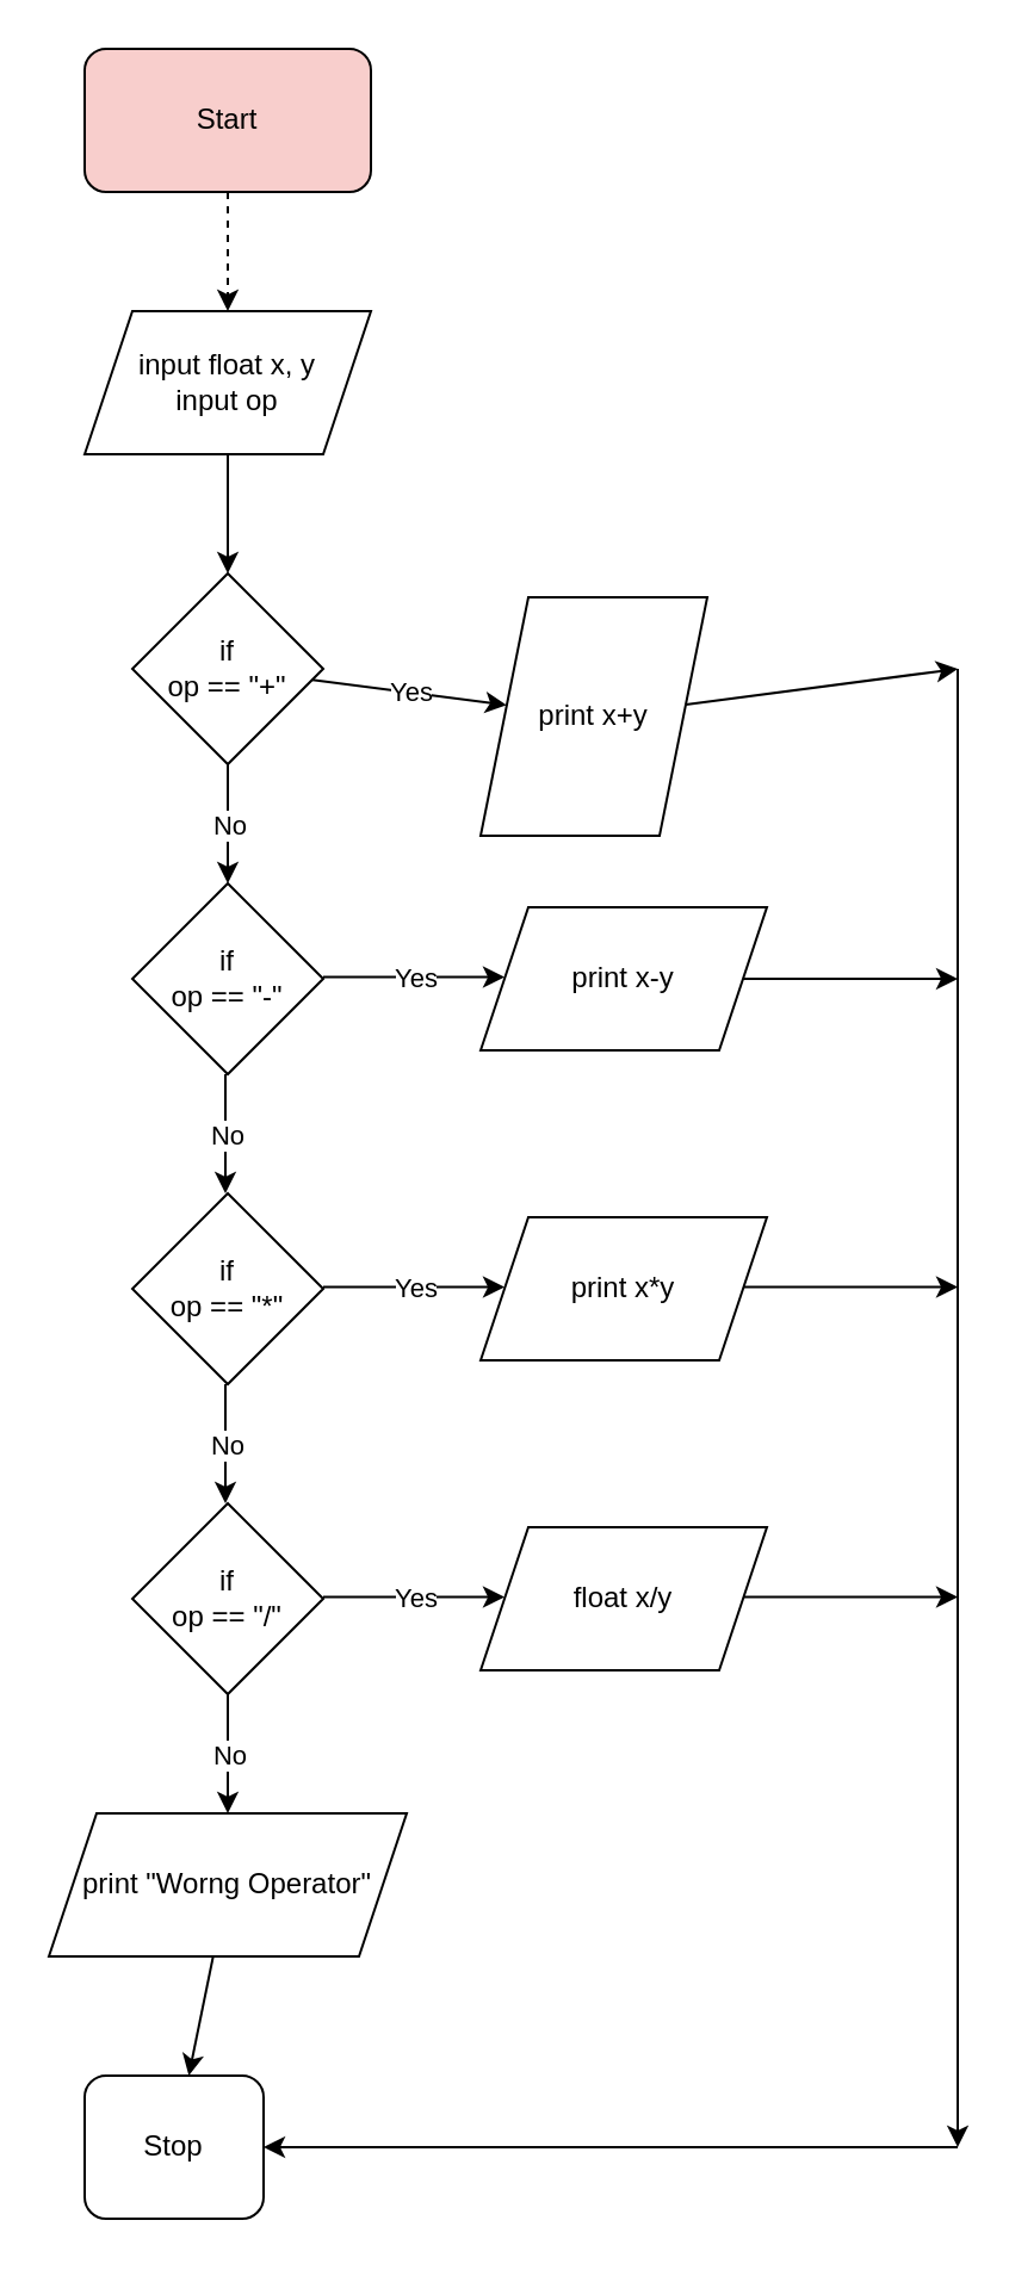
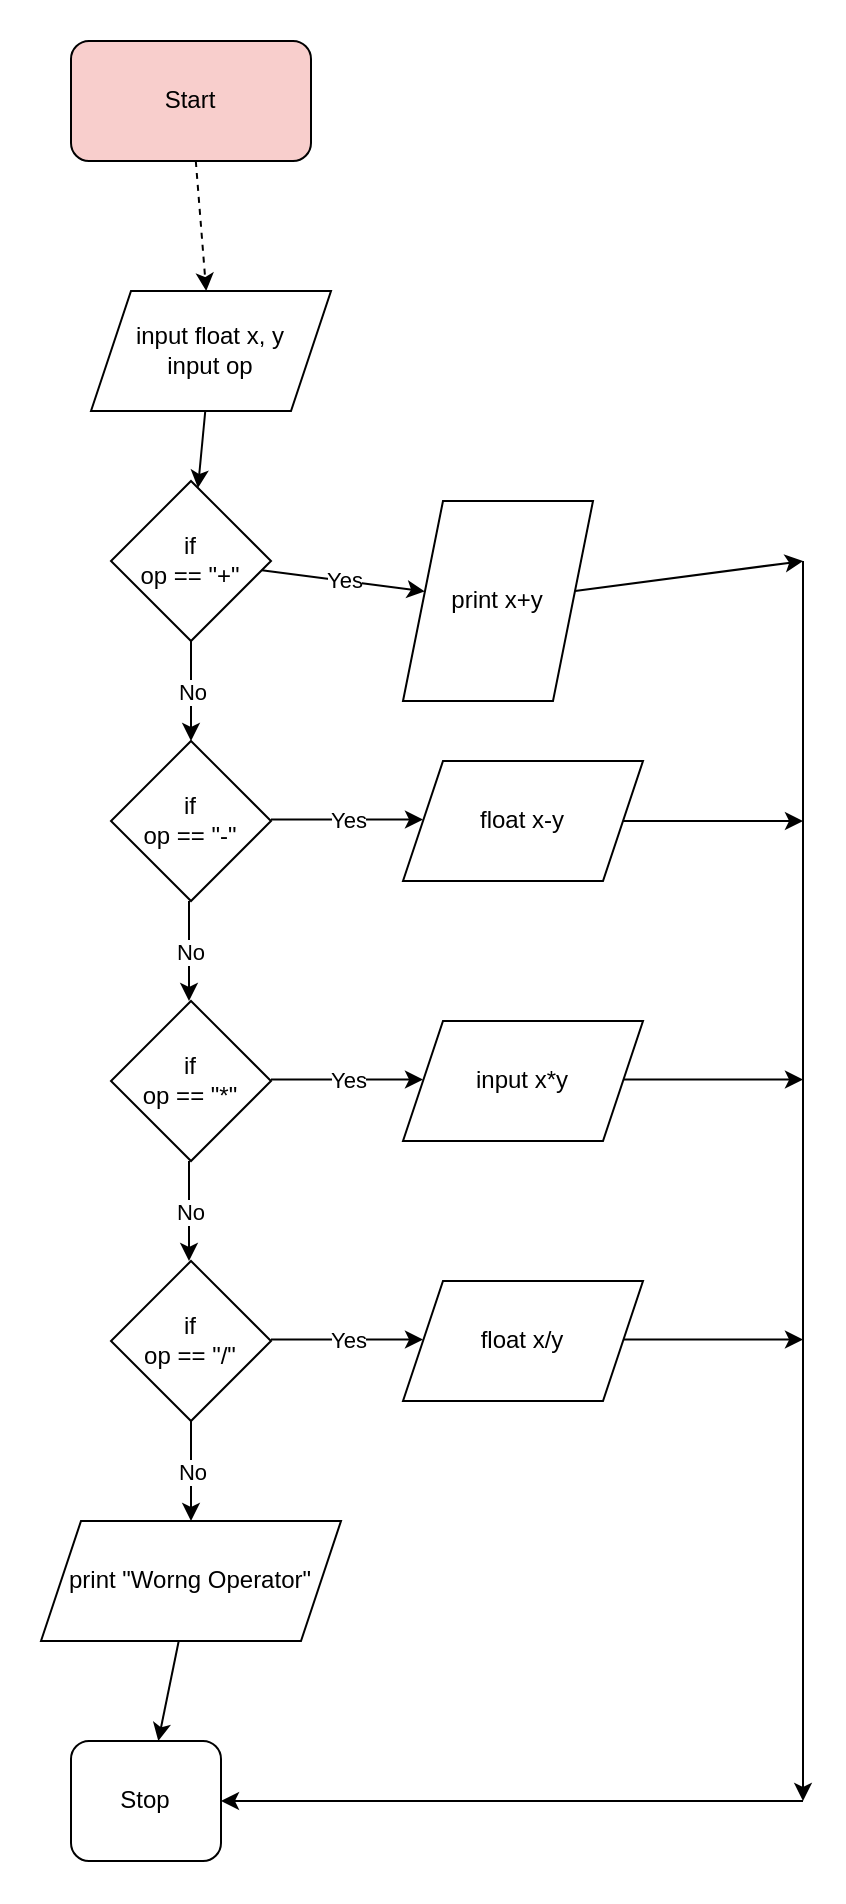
  <mxCell id="0" />
  <mxCell id="1" parent="0" />
  <mxCell id="2" value="Start" style="rounded=1;whiteSpace=wrap;html=1;fillColor=#f8cecc;" vertex="1" parent="1"><mxGeometry x="35" y="20" width="120" height="60" as="geometry" /></mxCell>
- <mxCell id="3" value="input float x, y&lt;br&gt;input op" style="shape=parallelogram;perimeter=parallelogramPerimeter;whiteSpace=wrap;html=1;fixedSize=1;" vertex="1" parent="1"><mxGeometry x="35" y="130" width="120" height="60" as="geometry" /></mxCell>
+ <mxCell id="3" value="input float x, y&lt;br&gt;input op" style="shape=parallelogram;perimeter=parallelogramPerimeter;whiteSpace=wrap;html=1;fixedSize=1;" vertex="1" parent="1"><mxGeometry x="45" y="145" width="120" height="60" as="geometry" /></mxCell>
  <mxCell id="4" value="if&lt;br&gt;op == &quot;+&quot;" style="rhombus;whiteSpace=wrap;html=1;" vertex="1" parent="1"><mxGeometry x="55" y="240" width="80" height="80" as="geometry" /></mxCell>
  <mxCell id="5" value="print x+y" style="shape=parallelogram;perimeter=parallelogramPerimeter;whiteSpace=wrap;html=1;fixedSize=1;" vertex="1" parent="1"><mxGeometry x="201" y="250" width="95" height="100" as="geometry" /></mxCell>
  <mxCell id="6" value="if&lt;br&gt;op == &quot;-&quot;" style="rhombus;whiteSpace=wrap;html=1;" vertex="1" parent="1"><mxGeometry x="55" y="370" width="80" height="80" as="geometry" /></mxCell>
- <mxCell id="7" value="print x-y" style="shape=parallelogram;perimeter=parallelogramPerimeter;whiteSpace=wrap;html=1;fixedSize=1;" vertex="1" parent="1"><mxGeometry x="201" y="380" width="120" height="60" as="geometry" /></mxCell>
+ <mxCell id="7" value="float x-y" style="shape=parallelogram;perimeter=parallelogramPerimeter;whiteSpace=wrap;html=1;fixedSize=1;" vertex="1" parent="1"><mxGeometry x="201" y="380" width="120" height="60" as="geometry" /></mxCell>
  <mxCell id="8" value="if&lt;br&gt;op == &quot;*&quot;" style="rhombus;whiteSpace=wrap;html=1;" vertex="1" parent="1"><mxGeometry x="55" y="500" width="80" height="80" as="geometry" /></mxCell>
- <mxCell id="9" value="print x*y" style="shape=parallelogram;perimeter=parallelogramPerimeter;whiteSpace=wrap;html=1;fixedSize=1;" vertex="1" parent="1"><mxGeometry x="201" y="510" width="120" height="60" as="geometry" /></mxCell>
+ <mxCell id="9" value="input x*y" style="shape=parallelogram;perimeter=parallelogramPerimeter;whiteSpace=wrap;html=1;fixedSize=1;" vertex="1" parent="1"><mxGeometry x="201" y="510" width="120" height="60" as="geometry" /></mxCell>
  <mxCell id="10" value="if&lt;br&gt;op == &quot;/&quot;" style="rhombus;whiteSpace=wrap;html=1;" vertex="1" parent="1"><mxGeometry x="55" y="630" width="80" height="80" as="geometry" /></mxCell>
  <mxCell id="11" value="float x/y" style="shape=parallelogram;perimeter=parallelogramPerimeter;whiteSpace=wrap;html=1;fixedSize=1;" vertex="1" parent="1"><mxGeometry x="201" y="640" width="120" height="60" as="geometry" /></mxCell>
  <mxCell id="12" value="print &quot;Worng Operator&quot;" style="shape=parallelogram;perimeter=parallelogramPerimeter;whiteSpace=wrap;html=1;fixedSize=1;" vertex="1" parent="1"><mxGeometry x="20" y="760" width="150" height="60" as="geometry" /></mxCell>
  <mxCell id="13" value="Stop" style="rounded=1;whiteSpace=wrap;html=1;" vertex="1" parent="1"><mxGeometry x="35" y="870" width="75" height="60" as="geometry" /></mxCell>
  <mxCell id="14" value="" style="endArrow=classic;html=1;" edge="1" parent="1"><mxGeometry width="50" height="50" relative="1" as="geometry"><mxPoint x="401" y="280" as="sourcePoint" /><mxPoint x="401" y="900" as="targetPoint" /></mxGeometry></mxCell>
  <mxCell id="15" value="" style="endArrow=classic;html=1;" edge="1" parent="1" source="5"><mxGeometry width="50" height="50" relative="1" as="geometry"><mxPoint x="251" y="580" as="sourcePoint" /><mxPoint x="401" y="280" as="targetPoint" /></mxGeometry></mxCell>
  <mxCell id="16" value="" style="endArrow=classic;html=1;" edge="1" parent="1" source="7"><mxGeometry width="50" height="50" relative="1" as="geometry"><mxPoint x="251" y="580" as="sourcePoint" /><mxPoint x="401" y="410" as="targetPoint" /></mxGeometry></mxCell>
  <mxCell id="17" value="" style="endArrow=classic;html=1;" edge="1" parent="1"><mxGeometry width="50" height="50" relative="1" as="geometry"><mxPoint x="311" y="539.29" as="sourcePoint" /><mxPoint x="401" y="539.29" as="targetPoint" /></mxGeometry></mxCell>
  <mxCell id="18" value="" style="endArrow=classic;html=1;" edge="1" parent="1"><mxGeometry width="50" height="50" relative="1" as="geometry"><mxPoint x="311" y="669.29" as="sourcePoint" /><mxPoint x="401" y="669.29" as="targetPoint" /></mxGeometry></mxCell>
  <mxCell id="19" value="" style="endArrow=classic;html=1;" edge="1" parent="1" target="13"><mxGeometry width="50" height="50" relative="1" as="geometry"><mxPoint x="401" y="900" as="sourcePoint" /><mxPoint x="301" y="530" as="targetPoint" /></mxGeometry></mxCell>
  <mxCell id="20" value="" style="endArrow=classic;html=1;" edge="1" parent="1" source="4" target="5"><mxGeometry relative="1" as="geometry"><mxPoint x="231" y="560" as="sourcePoint" /><mxPoint x="331" y="560" as="targetPoint" /></mxGeometry></mxCell>
  <mxCell id="21" value="Yes" style="edgeLabel;resizable=0;html=1;align=center;verticalAlign=middle;" connectable="0" vertex="1" parent="20"><mxGeometry relative="1" as="geometry" /></mxCell>
  <mxCell id="22" value="" style="endArrow=classic;html=1;" edge="1" parent="1"><mxGeometry relative="1" as="geometry"><mxPoint x="135" y="409.29" as="sourcePoint" /><mxPoint x="211" y="409.29" as="targetPoint" /></mxGeometry></mxCell>
  <mxCell id="23" value="Yes" style="edgeLabel;resizable=0;html=1;align=center;verticalAlign=middle;" connectable="0" vertex="1" parent="22"><mxGeometry relative="1" as="geometry" /></mxCell>
  <mxCell id="24" value="" style="endArrow=classic;html=1;" edge="1" parent="1"><mxGeometry relative="1" as="geometry"><mxPoint x="135" y="539.29" as="sourcePoint" /><mxPoint x="211" y="539.29" as="targetPoint" /></mxGeometry></mxCell>
  <mxCell id="25" value="Yes" style="edgeLabel;resizable=0;html=1;align=center;verticalAlign=middle;" connectable="0" vertex="1" parent="24"><mxGeometry relative="1" as="geometry" /></mxCell>
  <mxCell id="26" value="" style="endArrow=classic;html=1;" edge="1" parent="1"><mxGeometry relative="1" as="geometry"><mxPoint x="135" y="669.29" as="sourcePoint" /><mxPoint x="211" y="669.29" as="targetPoint" /></mxGeometry></mxCell>
  <mxCell id="27" value="Yes" style="edgeLabel;resizable=0;html=1;align=center;verticalAlign=middle;" connectable="0" vertex="1" parent="26"><mxGeometry relative="1" as="geometry" /></mxCell>
  <mxCell id="28" value="" style="endArrow=classic;html=1;" edge="1" parent="1" source="4" target="6"><mxGeometry relative="1" as="geometry"><mxPoint x="231" y="560" as="sourcePoint" /><mxPoint x="331" y="560" as="targetPoint" /></mxGeometry></mxCell>
  <mxCell id="29" value="No" style="edgeLabel;resizable=0;html=1;align=center;verticalAlign=middle;" connectable="0" vertex="1" parent="28"><mxGeometry relative="1" as="geometry" /></mxCell>
  <mxCell id="30" value="" style="endArrow=classic;html=1;" edge="1" parent="1"><mxGeometry relative="1" as="geometry"><mxPoint x="94" y="450" as="sourcePoint" /><mxPoint x="94" y="500" as="targetPoint" /></mxGeometry></mxCell>
  <mxCell id="31" value="No" style="edgeLabel;resizable=0;html=1;align=center;verticalAlign=middle;" connectable="0" vertex="1" parent="30"><mxGeometry relative="1" as="geometry" /></mxCell>
  <mxCell id="32" value="" style="endArrow=classic;html=1;" edge="1" parent="1"><mxGeometry relative="1" as="geometry"><mxPoint x="94" y="580" as="sourcePoint" /><mxPoint x="94" y="630" as="targetPoint" /></mxGeometry></mxCell>
  <mxCell id="33" value="No" style="edgeLabel;resizable=0;html=1;align=center;verticalAlign=middle;" connectable="0" vertex="1" parent="32"><mxGeometry relative="1" as="geometry" /></mxCell>
  <mxCell id="34" value="" style="endArrow=classic;html=1;" edge="1" parent="1"><mxGeometry relative="1" as="geometry"><mxPoint x="95" y="710" as="sourcePoint" /><mxPoint x="95" y="760" as="targetPoint" /></mxGeometry></mxCell>
  <mxCell id="35" value="No" style="edgeLabel;resizable=0;html=1;align=center;verticalAlign=middle;" connectable="0" vertex="1" parent="34"><mxGeometry relative="1" as="geometry" /></mxCell>
  <mxCell id="36" value="" style="endArrow=classic;html=1;" edge="1" parent="1" source="12" target="13"><mxGeometry width="50" height="50" relative="1" as="geometry"><mxPoint x="231" y="710" as="sourcePoint" /><mxPoint x="281" y="660" as="targetPoint" /></mxGeometry></mxCell>
  <mxCell id="37" value="" style="endArrow=classic;html=1;" edge="1" parent="1" source="3" target="4"><mxGeometry width="50" height="50" relative="1" as="geometry"><mxPoint x="231" y="710" as="sourcePoint" /><mxPoint x="281" y="660" as="targetPoint" /></mxGeometry></mxCell>
  <mxCell id="38" value="" style="endArrow=classic;html=1;dashed=1;" edge="1" parent="1" source="2" target="3"><mxGeometry width="50" height="50" relative="1" as="geometry"><mxPoint x="111" y="310" as="sourcePoint" /><mxPoint x="161" y="260" as="targetPoint" /></mxGeometry></mxCell>
